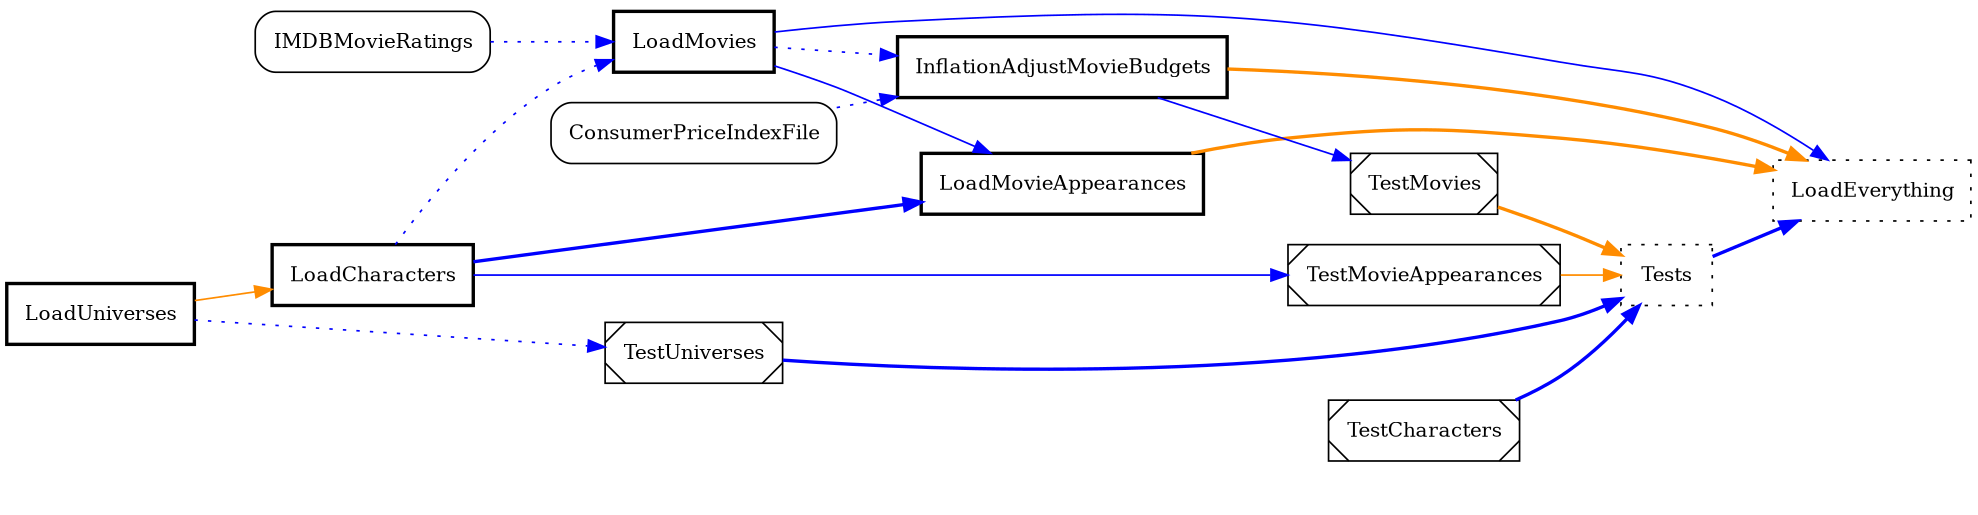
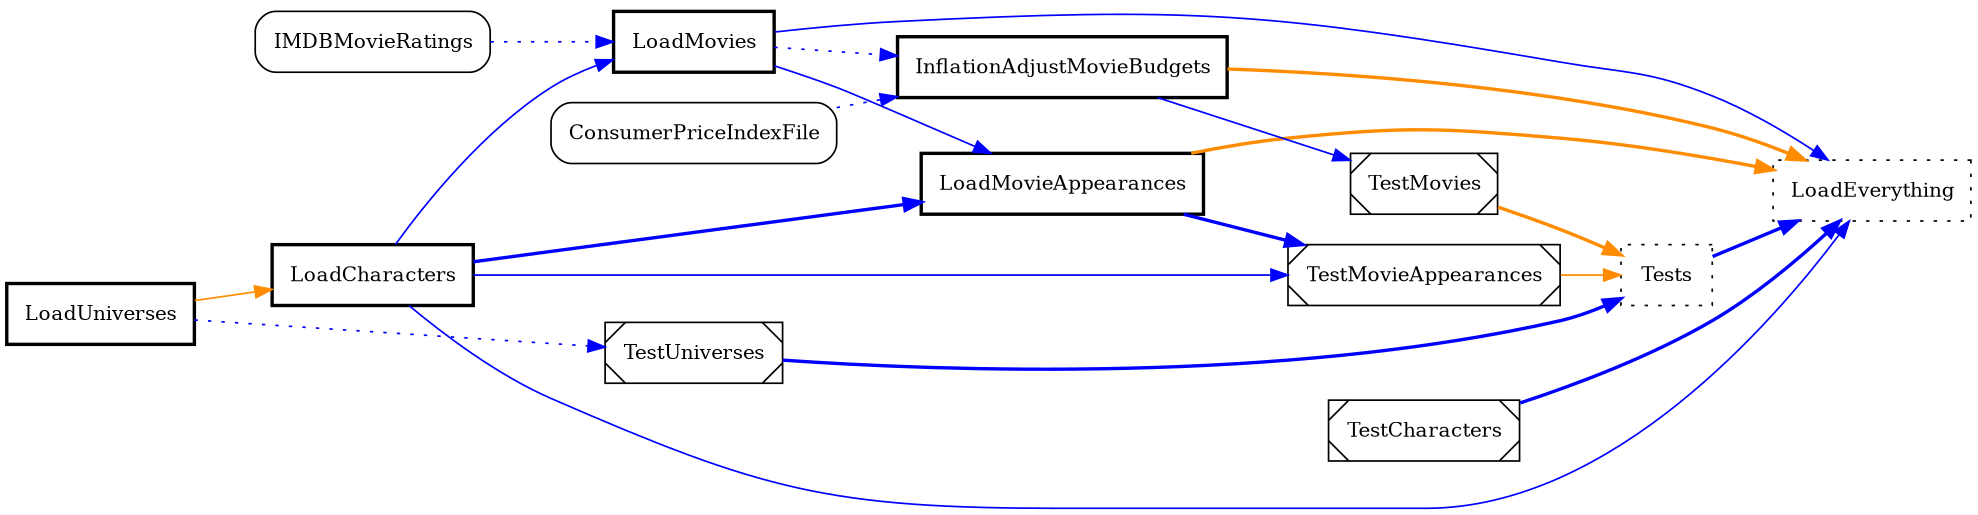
  digraph {
    rankdir=LR
    node [shape=rect style=bold]
    edge [color=blue style=solid]
    n1 [label=< <TABLE BORDER="0" CELLSPACING="1" CELLPADDING="1"><TR><TD COLSPAN="2" ALIGN="CENTER"><FONT POINT-SIZE="12">LoadEverything</FONT></TD></TR></TABLE> > style=dotted]
    n2 [label=< <TABLE BORDER="0" CELLSPACING="1" CELLPADDING="1"><TR><TD COLSPAN="2" ALIGN="CENTER"><FONT POINT-SIZE="12">LoadCharacters</FONT></TD></TR></TABLE> >]
    n3 [label=< <TABLE BORDER="0" CELLSPACING="1" CELLPADDING="1"><TR><TD COLSPAN="2" ALIGN="CENTER"><FONT POINT-SIZE="12">LoadMovies</FONT></TD></TR></TABLE> >]
    n4 [label=< <TABLE BORDER="0" CELLSPACING="1" CELLPADDING="1"><TR><TD COLSPAN="2" ALIGN="CENTER"><FONT POINT-SIZE="12">LoadMovieAppearances</FONT></TD></TR></TABLE> >]
    n5 [label=< <TABLE BORDER="0" CELLSPACING="1" CELLPADDING="1"><TR><TD COLSPAN="2" ALIGN="CENTER"><FONT POINT-SIZE="12">TestMovieAppearances</FONT></TD></TR></TABLE> > style=diagonals]
    n6 [label=< <TABLE BORDER="0" CELLSPACING="1" CELLPADDING="1"><TR><TD COLSPAN="2" ALIGN="CENTER"><FONT POINT-SIZE="12">InflationAdjustMovieBudgets</FONT></TD></TR></TABLE> >]
    n7 [label=< <TABLE BORDER="0" CELLSPACING="1" CELLPADDING="1"><TR><TD COLSPAN="2" ALIGN="CENTER"><FONT POINT-SIZE="12">TestCharacters</FONT></TD></TR></TABLE> > style=diagonals]
    n8 [label=< <TABLE BORDER="0" CELLSPACING="1" CELLPADDING="1"><TR><TD COLSPAN="2" ALIGN="CENTER"><FONT POINT-SIZE="12">Tests</FONT></TD></TR></TABLE> > style=dotted]
    n9 [label=< <TABLE BORDER="0" CELLSPACING="1" CELLPADDING="1"><TR><TD COLSPAN="2" ALIGN="CENTER"><FONT POINT-SIZE="12">LoadUniverses</FONT></TD></TR></TABLE> >]
    n10 [label=< <TABLE BORDER="0" CELLSPACING="1" CELLPADDING="1"><TR><TD COLSPAN="2" ALIGN="CENTER"><FONT POINT-SIZE="12">TestUniverses</FONT></TD></TR></TABLE> > style=diagonals]
    n11 [label=< <TABLE BORDER="0" CELLSPACING="1" CELLPADDING="1"><TR><TD COLSPAN="2" ALIGN="CENTER"><FONT POINT-SIZE="12">TestMovies</FONT></TD></TR></TABLE> > style=diagonals]
    n12 [label=< <TABLE BORDER="0" CELLSPACING="1" CELLPADDING="1"><TR><TD COLSPAN="2" ALIGN="CENTER"><FONT POINT-SIZE="12">IMDBMovieRatings</FONT></TD></TR></TABLE> > style=rounded]
    n13 [label=< <TABLE BORDER="0" CELLSPACING="1" CELLPADDING="1"><TR><TD COLSPAN="2" ALIGN="CENTER"><FONT POINT-SIZE="12">ConsumerPriceIndexFile</FONT></TD></TR></TABLE> > style=rounded]
-   n2 -> n3 [style=dotted]
+   n2 -> n1
+   n2 -> n3
    n2 -> n4 [style=bold]
    n2 -> n5
    n3 -> n1
    n3 -> n4
    n3 -> n6 [style=dotted]
    n4 -> n1 [color=darkorange style=bold]
+   n4 -> n5 [style=bold]
    n5 -> n8 [color=darkorange]
    n6 -> n1 [color=darkorange style=bold]
    n6 -> n11
-   n7 -> n8 [style=bold]
+   n7 -> n1 [style=bold]
    n8 -> n1 [style=bold]
    n9 -> n2 [color=darkorange]
    n9 -> n10 [style=dotted]
    n10 -> n8 [style=bold]
    n11 -> n8 [color=darkorange style=bold]
    n12 -> n3 [style=dotted]
    n13 -> n6 [style=dotted]
  }
